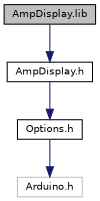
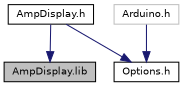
  digraph {
    node [color=black fillcolor=white fontname=Helvetica fontsize=10 shape=record style=filled]
    edge [color=midnightblue fontname=Helvetica fontsize=10 labelfontname=Helvetica labelfontsize=10 style=solid]
    n1 [fillcolor=grey75 fontcolor=black height=0.2 label="AmpDisplay.lib" width=0.4]
    n2 [height=0.2 label="AmpDisplay.h" width=0.4]
    n3 [height=0.2 label="Options.h" width=0.4]
    n4 [color=grey75 height=0.2 label="Arduino.h" width=0.4]
-   n1 -> n2
+   n2 -> n1
    n2 -> n3
-   n3 -> n4
+   n4 -> n3
  }
